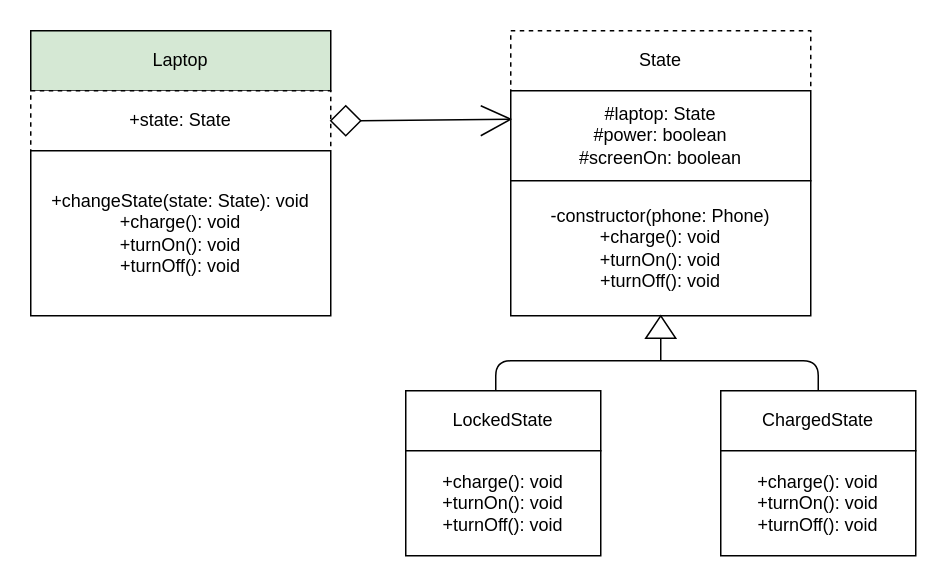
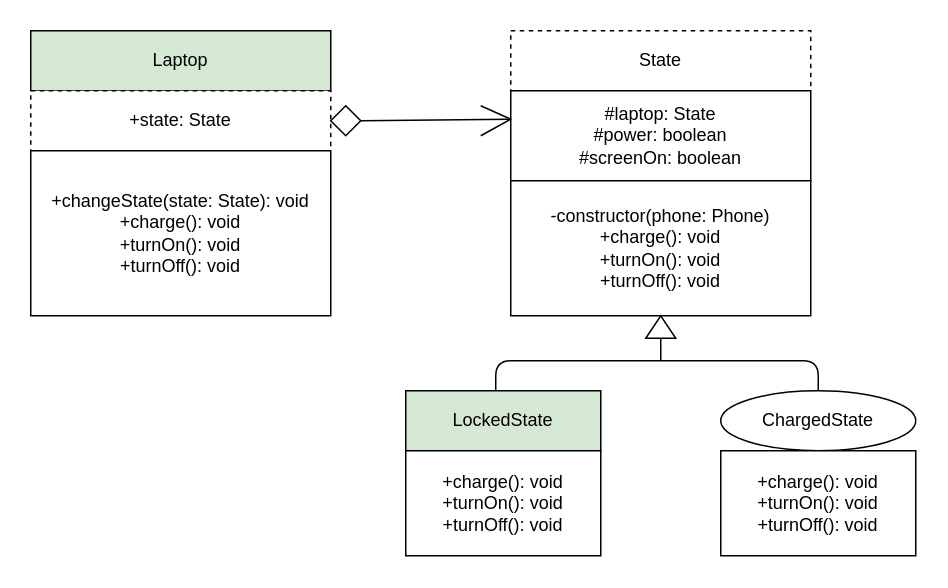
  <mxCell id="0" />
  <mxCell id="1" parent="0" />
  <mxCell id="2" value="Laptop" style="rounded=0;whiteSpace=wrap;html=1;fillColor=#d5e8d4;" parent="1" vertex="1"><mxGeometry x="20" y="20" width="200" height="40" as="geometry" /></mxCell>
  <mxCell id="3" value="+state: State" style="rounded=0;whiteSpace=wrap;html=1;dashed=1;" parent="1" vertex="1"><mxGeometry x="20" y="60" width="200" height="40" as="geometry" /></mxCell>
  <mxCell id="4" value="+changeState(state: State): void&lt;br&gt;+charge(): void&lt;br&gt;+turnOn(): void&lt;br&gt;+turnOff(): void" style="rounded=0;whiteSpace=wrap;html=1;" parent="1" vertex="1"><mxGeometry x="20" y="100" width="200" height="110" as="geometry" /></mxCell>
- <mxCell id="5" value="LockedState" style="rounded=0;whiteSpace=wrap;html=1;" parent="1" vertex="1"><mxGeometry x="270" y="260" width="130" height="40" as="geometry" /></mxCell>
+ <mxCell id="5" value="LockedState" style="rounded=0;whiteSpace=wrap;html=1;fillColor=#d5e8d4;" parent="1" vertex="1"><mxGeometry x="270" y="260" width="130" height="40" as="geometry" /></mxCell>
  <mxCell id="6" value="+charge(): void&lt;br&gt;+turnOn(): void&lt;br&gt;+turnOff(): void&lt;br&gt;" style="rounded=0;whiteSpace=wrap;html=1;" parent="1" vertex="1"><mxGeometry x="270" y="300" width="130" height="70" as="geometry" /></mxCell>
  <mxCell id="7" value="State" style="rounded=0;whiteSpace=wrap;html=1;dashed=1;" parent="1" vertex="1"><mxGeometry x="340" y="20" width="200" height="40" as="geometry" /></mxCell>
  <mxCell id="8" value="#laptop: State&lt;br&gt;#power: boolean&lt;br&gt;#screenOn: boolean&lt;br&gt;" style="rounded=0;whiteSpace=wrap;html=1;" parent="1" vertex="1"><mxGeometry x="340" y="60" width="200" height="60" as="geometry" /></mxCell>
  <mxCell id="9" value="-constructor(phone: Phone)&lt;br&gt;+charge(): void&lt;br&gt;+turnOn(): void&lt;br&gt;+turnOff(): void&lt;br&gt;" style="rounded=0;whiteSpace=wrap;html=1;" parent="1" vertex="1"><mxGeometry x="340" y="120" width="200" height="90" as="geometry" /></mxCell>
- <mxCell id="10" value="ChargedState" style="rounded=0;whiteSpace=wrap;html=1;" parent="1" vertex="1"><mxGeometry x="480" y="260" width="130" height="40" as="geometry" /></mxCell>
+ <mxCell id="10" value="ChargedState" style="ellipse;whiteSpace=wrap;html=1;" parent="1" vertex="1"><mxGeometry x="480" y="260" width="130" height="40" as="geometry" /></mxCell>
  <mxCell id="11" value="+charge(): void&lt;br&gt;+turnOn(): void&lt;br&gt;+turnOff(): void&lt;br&gt;" style="rounded=0;whiteSpace=wrap;html=1;" parent="1" vertex="1"><mxGeometry x="480" y="300" width="130" height="70" as="geometry" /></mxCell>
  <mxCell id="12" value="" style="rhombus;whiteSpace=wrap;html=1;" parent="1" vertex="1"><mxGeometry x="220" y="70" width="20" height="20" as="geometry" /></mxCell>
  <mxCell id="13" value="" style="endArrow=none;html=1;entryX=-0.003;entryY=0.317;entryDx=0;entryDy=0;entryPerimeter=0;" parent="1" target="8" edge="1"><mxGeometry width="50" height="50" relative="1" as="geometry"><mxPoint x="240" y="80" as="sourcePoint" /><mxPoint x="290" y="30" as="targetPoint" /></mxGeometry></mxCell>
  <mxCell id="14" value="" style="endArrow=none;html=1;entryX=0.002;entryY=0.313;entryDx=0;entryDy=0;entryPerimeter=0;" parent="1" target="8" edge="1"><mxGeometry width="50" height="50" relative="1" as="geometry"><mxPoint x="320" y="90" as="sourcePoint" /><mxPoint x="341" y="80" as="targetPoint" /></mxGeometry></mxCell>
  <mxCell id="15" value="" style="endArrow=none;html=1;" parent="1" edge="1"><mxGeometry width="50" height="50" relative="1" as="geometry"><mxPoint x="320" y="70" as="sourcePoint" /><mxPoint x="340" y="79" as="targetPoint" /></mxGeometry></mxCell>
  <mxCell id="16" value="" style="endArrow=none;html=1;entryX=0.5;entryY=0;entryDx=0;entryDy=0;" parent="1" target="10" edge="1"><mxGeometry width="50" height="50" relative="1" as="geometry"><mxPoint x="330" y="260" as="sourcePoint" /><mxPoint x="380" y="210" as="targetPoint" /><Array as="points"><mxPoint x="330" y="240" /><mxPoint x="545" y="240" /></Array></mxGeometry></mxCell>
  <mxCell id="17" value="" style="endArrow=none;html=1;entryX=0;entryY=0.5;entryDx=0;entryDy=0;" parent="1" target="18" edge="1"><mxGeometry width="50" height="50" relative="1" as="geometry"><mxPoint x="440" y="240" as="sourcePoint" /><mxPoint x="440" y="230" as="targetPoint" /></mxGeometry></mxCell>
  <mxCell id="18" value="" style="triangle;whiteSpace=wrap;html=1;rotation=-90;" parent="1" vertex="1"><mxGeometry x="432.5" y="207.5" width="15" height="20" as="geometry" /></mxCell>
